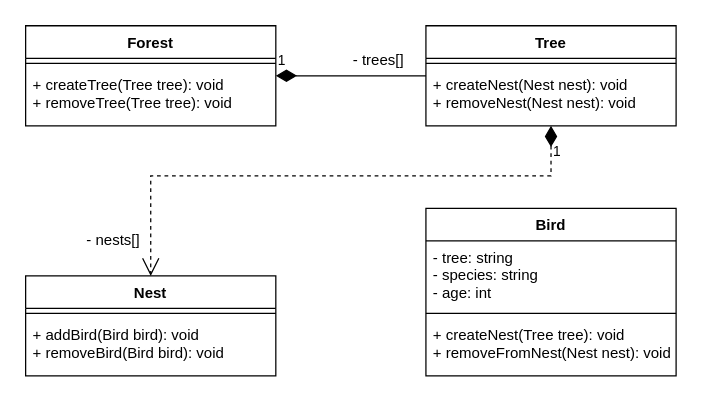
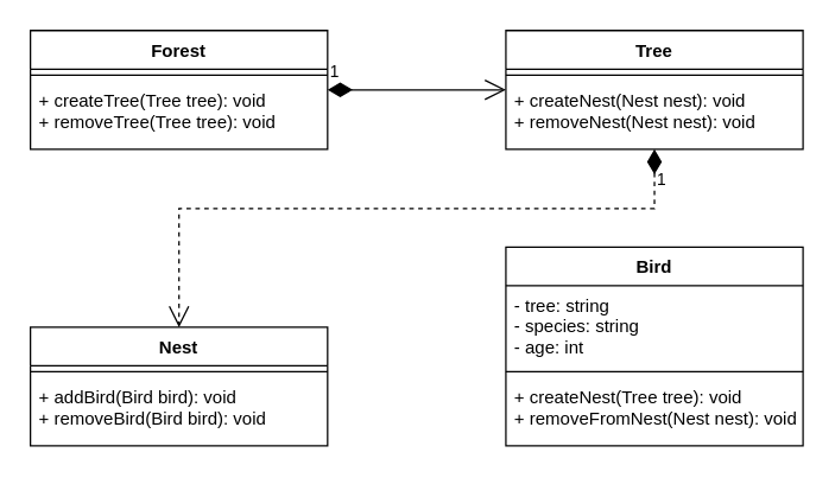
  <mxCell id="0" />
  <mxCell id="1" parent="0" />
  <mxCell id="2" value="Forest" style="swimlane;fontStyle=1;align=center;verticalAlign=top;childLayout=stackLayout;horizontal=1;startSize=26;horizontalStack=0;resizeParent=1;resizeParentMax=0;resizeLast=0;collapsible=1;marginBottom=0;" vertex="1" parent="1"><mxGeometry x="20" y="20" width="200" height="80" as="geometry" /></mxCell>
  <mxCell id="3" value="" style="line;strokeWidth=1;fillColor=none;align=left;verticalAlign=middle;spacingTop=-1;spacingLeft=3;spacingRight=3;rotatable=0;labelPosition=right;points=[];portConstraint=eastwest;strokeColor=inherit;" vertex="1" parent="2"><mxGeometry y="26" width="200" height="8" as="geometry" /></mxCell>
  <mxCell id="4" value="+ createTree(Tree tree): void&#10;+ removeTree(Tree tree): void&#10;" style="text;strokeColor=none;fillColor=none;align=left;verticalAlign=top;spacingLeft=4;spacingRight=4;overflow=hidden;rotatable=0;points=[[0,0.5],[1,0.5]];portConstraint=eastwest;" vertex="1" parent="2"><mxGeometry y="34" width="200" height="46" as="geometry" /></mxCell>
  <mxCell id="5" value="Tree" style="swimlane;fontStyle=1;align=center;verticalAlign=top;childLayout=stackLayout;horizontal=1;startSize=26;horizontalStack=0;resizeParent=1;resizeParentMax=0;resizeLast=0;collapsible=1;marginBottom=0;" vertex="1" parent="1"><mxGeometry x="340" y="20" width="200" height="80" as="geometry" /></mxCell>
  <mxCell id="6" value="" style="line;strokeWidth=1;fillColor=none;align=left;verticalAlign=middle;spacingTop=-1;spacingLeft=3;spacingRight=3;rotatable=0;labelPosition=right;points=[];portConstraint=eastwest;strokeColor=inherit;" vertex="1" parent="5"><mxGeometry y="26" width="200" height="8" as="geometry" /></mxCell>
  <mxCell id="7" value="+ createNest(Nest nest): void&#10;+ removeNest(Nest nest): void&#10;" style="text;strokeColor=none;fillColor=none;align=left;verticalAlign=top;spacingLeft=4;spacingRight=4;overflow=hidden;rotatable=0;points=[[0,0.5],[1,0.5]];portConstraint=eastwest;" vertex="1" parent="5"><mxGeometry y="34" width="200" height="46" as="geometry" /></mxCell>
  <mxCell id="8" value="Nest" style="swimlane;fontStyle=1;align=center;verticalAlign=top;childLayout=stackLayout;horizontal=1;startSize=26;horizontalStack=0;resizeParent=1;resizeParentMax=0;resizeLast=0;collapsible=1;marginBottom=0;" vertex="1" parent="1"><mxGeometry x="20" y="220" width="200" height="80" as="geometry" /></mxCell>
  <mxCell id="9" value="" style="line;strokeWidth=1;fillColor=none;align=left;verticalAlign=middle;spacingTop=-1;spacingLeft=3;spacingRight=3;rotatable=0;labelPosition=right;points=[];portConstraint=eastwest;strokeColor=inherit;" vertex="1" parent="8"><mxGeometry y="26" width="200" height="8" as="geometry" /></mxCell>
  <mxCell id="10" value="+ addBird(Bird bird): void&#10;+ removeBird(Bird bird): void&#10;" style="text;strokeColor=none;fillColor=none;align=left;verticalAlign=top;spacingLeft=4;spacingRight=4;overflow=hidden;rotatable=0;points=[[0,0.5],[1,0.5]];portConstraint=eastwest;" vertex="1" parent="8"><mxGeometry y="34" width="200" height="46" as="geometry" /></mxCell>
  <mxCell id="11" value="Bird" style="swimlane;fontStyle=1;align=center;verticalAlign=top;childLayout=stackLayout;horizontal=1;startSize=26;horizontalStack=0;resizeParent=1;resizeParentMax=0;resizeLast=0;collapsible=1;marginBottom=0;" vertex="1" parent="1"><mxGeometry x="340" y="166" width="200" height="134" as="geometry" /></mxCell>
  <mxCell id="12" value="- tree: string&#10;- species: string&#10;- age: int&#10;" style="text;strokeColor=none;fillColor=none;align=left;verticalAlign=top;spacingLeft=4;spacingRight=4;overflow=hidden;rotatable=0;points=[[0,0.5],[1,0.5]];portConstraint=eastwest;" vertex="1" parent="11"><mxGeometry y="26" width="200" height="54" as="geometry" /></mxCell>
  <mxCell id="13" value="" style="line;strokeWidth=1;fillColor=none;align=left;verticalAlign=middle;spacingTop=-1;spacingLeft=3;spacingRight=3;rotatable=0;labelPosition=right;points=[];portConstraint=eastwest;strokeColor=inherit;" vertex="1" parent="11"><mxGeometry y="80" width="200" height="8" as="geometry" /></mxCell>
  <mxCell id="14" value="+ createNest(Tree tree): void&#10;+ removeFromNest(Nest nest): void&#10;" style="text;strokeColor=none;fillColor=none;align=left;verticalAlign=top;spacingLeft=4;spacingRight=4;overflow=hidden;rotatable=0;points=[[0,0.5],[1,0.5]];portConstraint=eastwest;" vertex="1" parent="11"><mxGeometry y="88" width="200" height="46" as="geometry" /></mxCell>
- <mxCell id="15" value="1" style="endArrow=none;html=1;endSize=12;startArrow=diamondThin;startSize=14;startFill=1;edgeStyle=orthogonalEdgeStyle;align=left;verticalAlign=bottom;rounded=0;" edge="1" parent="1" source="2" target="5"><mxGeometry x="-1" y="3" relative="1" as="geometry"><mxPoint x="180" y="180" as="sourcePoint" /><mxPoint x="340" y="180" as="targetPoint" /></mxGeometry></mxCell>
- <mxCell id="16" value="- trees[]" style="text;strokeColor=none;fillColor=none;align=left;verticalAlign=top;spacingLeft=4;spacingRight=4;overflow=hidden;rotatable=0;points=[[0,0.5],[1,0.5]];portConstraint=eastwest;" vertex="1" parent="1"><mxGeometry x="276" y="34" width="60" height="26" as="geometry" /></mxCell>
+ <mxCell id="15" value="1" style="endArrow=open;html=1;endSize=12;startArrow=diamondThin;startSize=14;startFill=1;edgeStyle=orthogonalEdgeStyle;align=left;verticalAlign=bottom;rounded=0;" edge="1" parent="1" source="2" target="5"><mxGeometry x="-1" y="3" relative="1" as="geometry"><mxPoint x="180" y="180" as="sourcePoint" /><mxPoint x="340" y="180" as="targetPoint" /></mxGeometry></mxCell>
  <mxCell id="17" value="1" style="endArrow=open;html=1;endSize=12;startArrow=diamondThin;startSize=14;startFill=1;edgeStyle=orthogonalEdgeStyle;align=left;verticalAlign=bottom;rounded=0;dashed=1;" edge="1" parent="1" source="5" target="8"><mxGeometry x="-0.864" relative="1" as="geometry"><mxPoint x="180" y="180" as="sourcePoint" /><mxPoint x="340" y="180" as="targetPoint" /><Array as="points"><mxPoint x="440" y="140" /><mxPoint x="120" y="140" /></Array><mxPoint as="offset" /></mxGeometry></mxCell>
- <mxCell id="18" value="- nests[]" style="text;strokeColor=none;fillColor=none;align=left;verticalAlign=top;spacingLeft=4;spacingRight=4;overflow=hidden;rotatable=0;points=[[0,0.5],[1,0.5]];portConstraint=eastwest;" vertex="1" parent="1"><mxGeometry x="63" y="178" width="60" height="26" as="geometry" /></mxCell>
